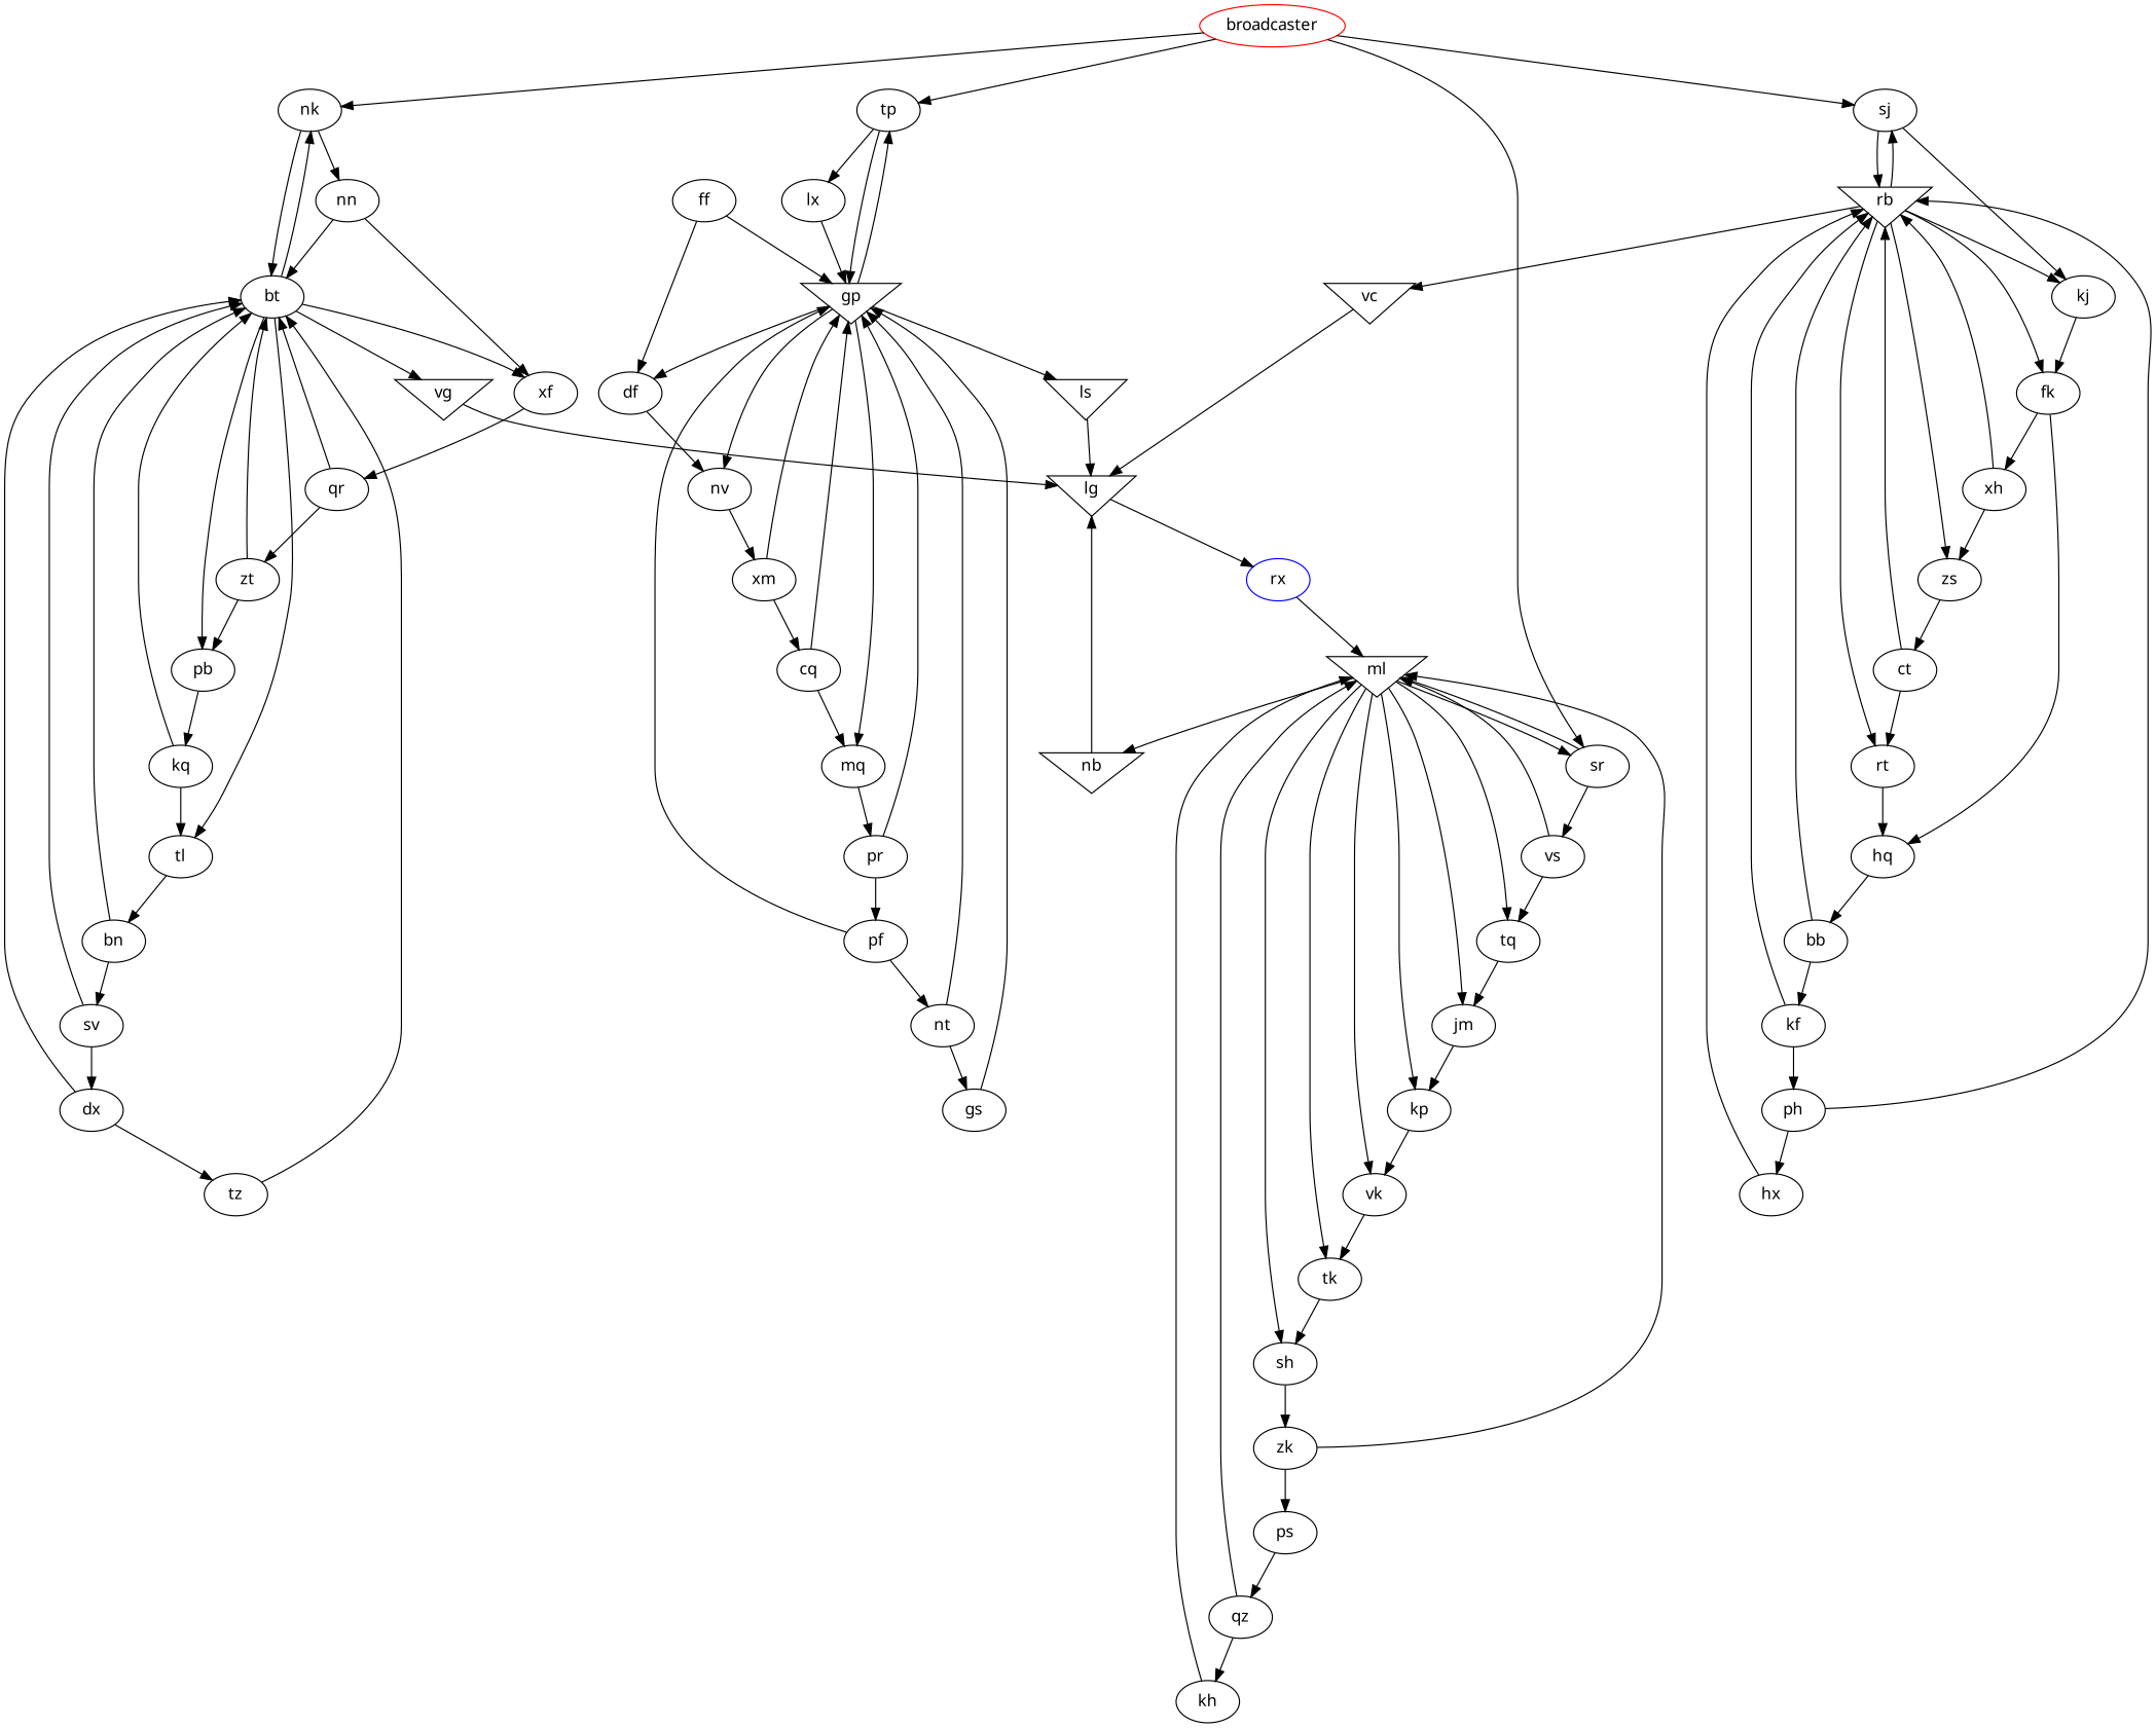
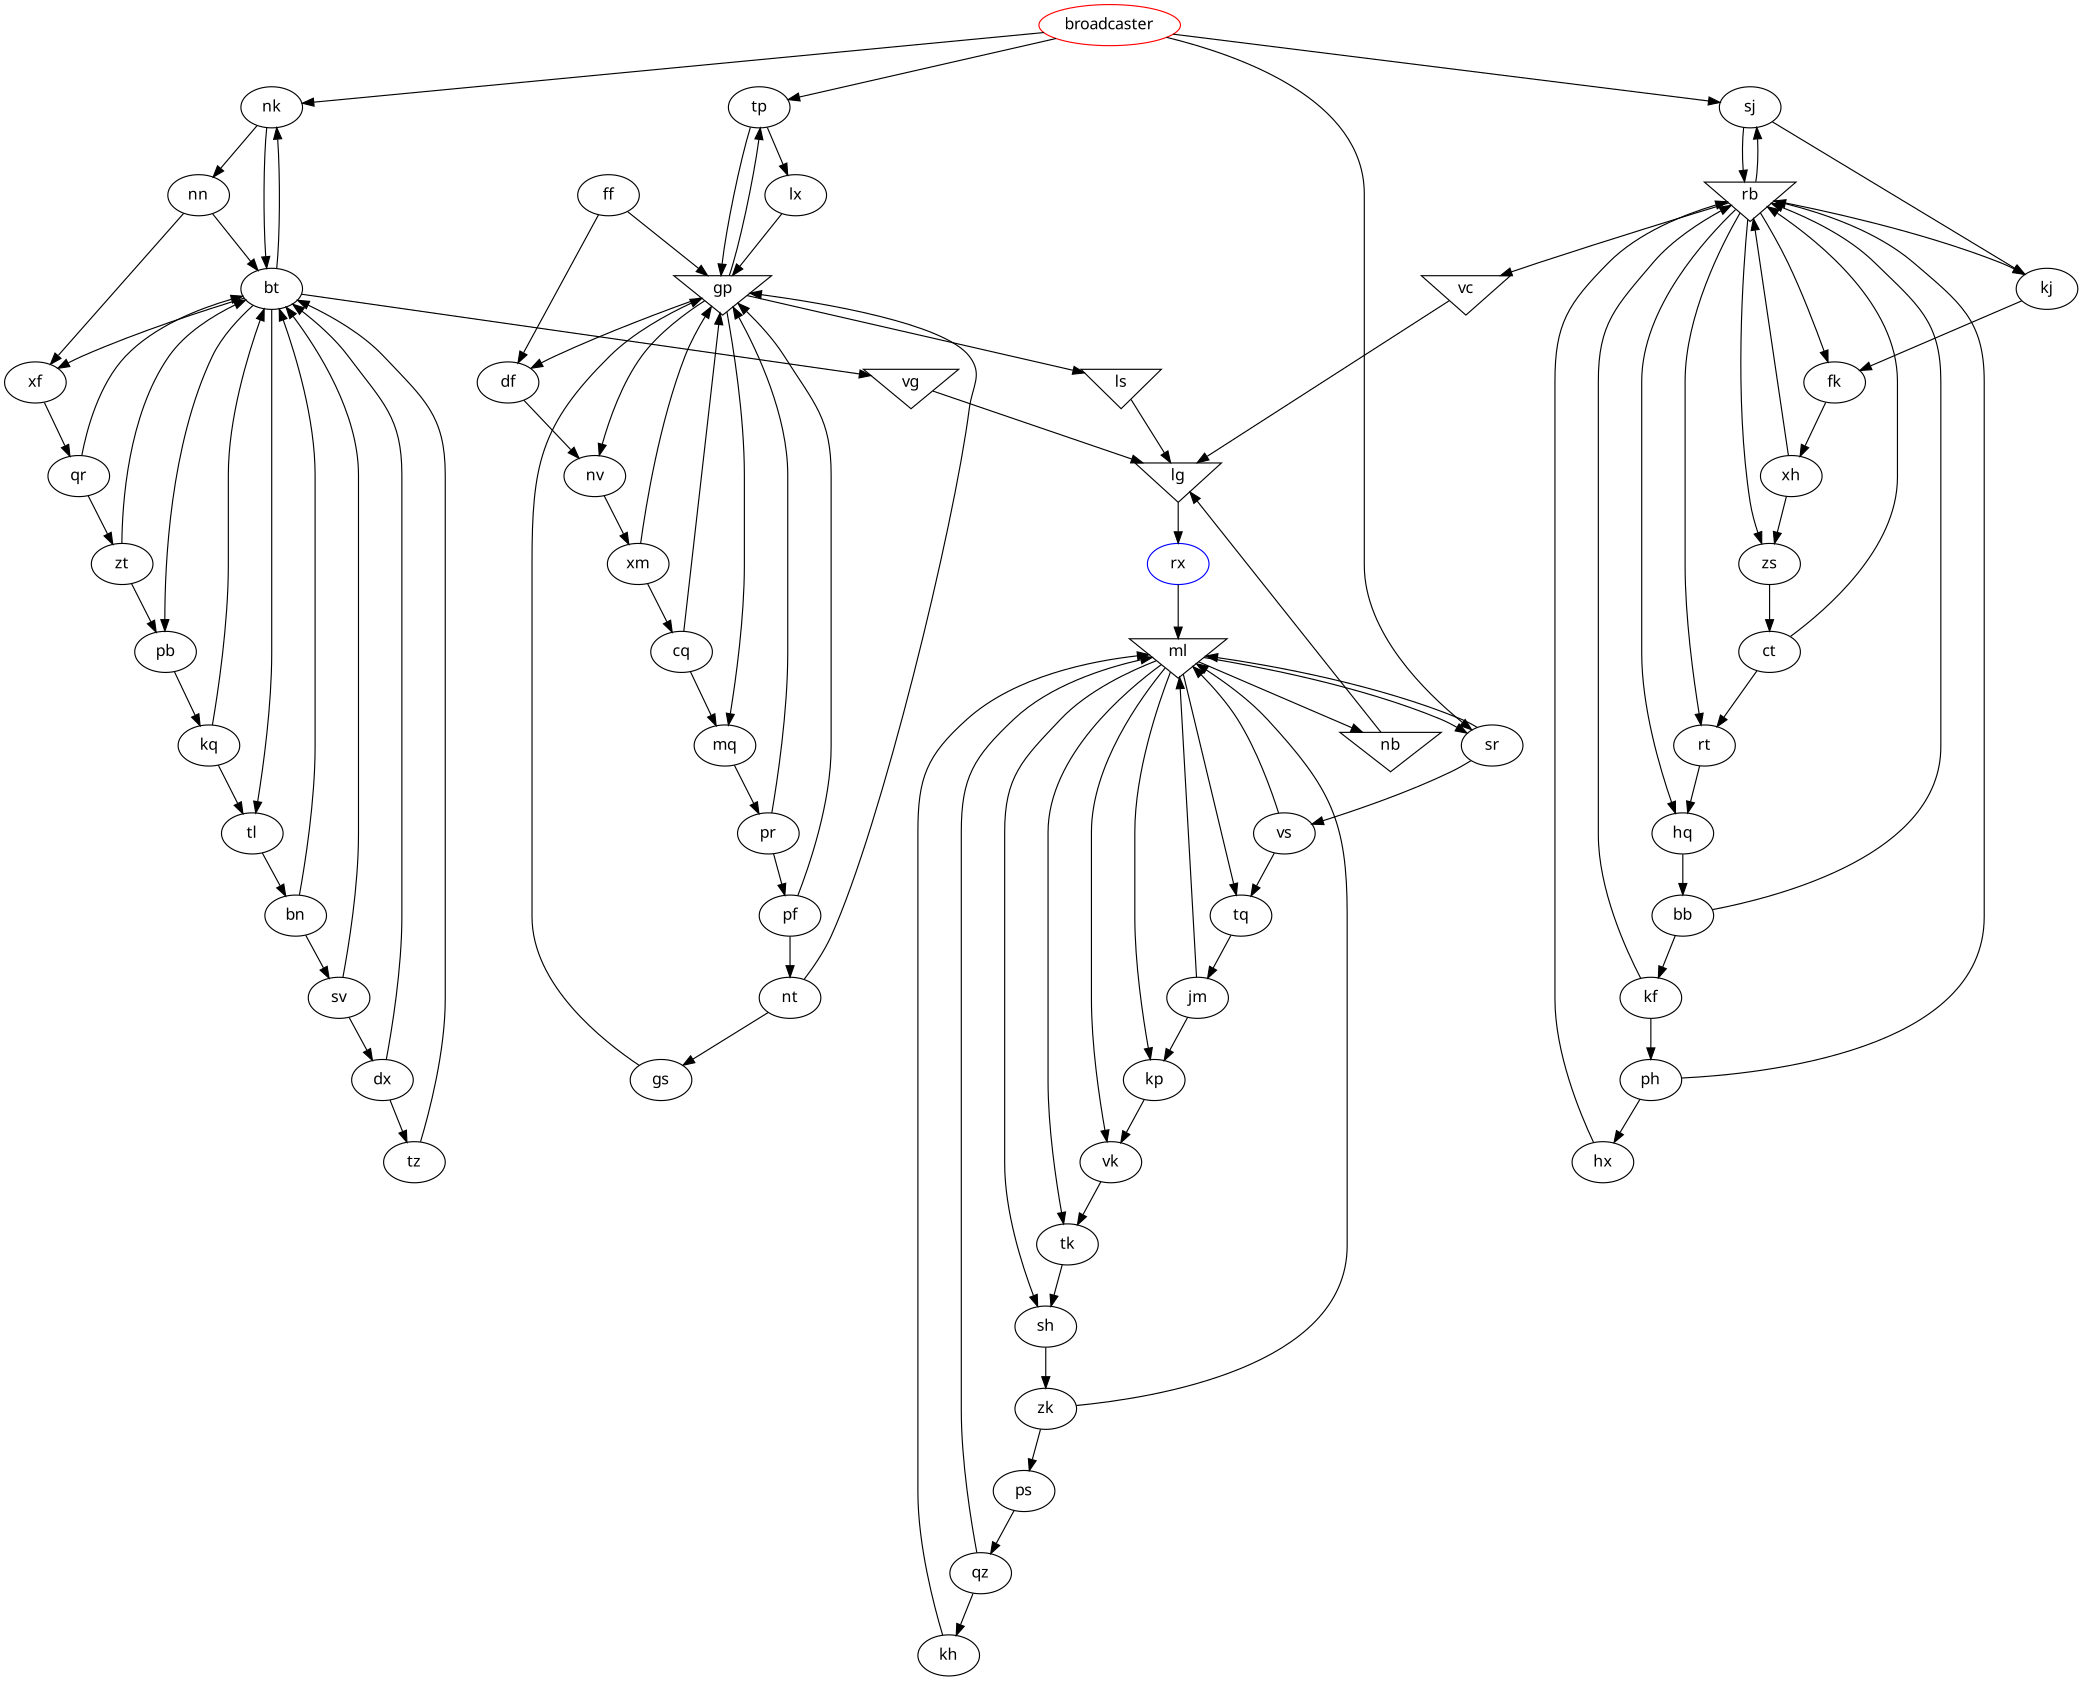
  digraph {
    fontname="Noto Sans"
    node [fontname="Noto Sans"]
    edge [fontname="Noto Sans"]
    broadcaster [color=red]
    nk
    sr
    sj
    tp
    bt [shape=ellipse]
    nn
    ml [shape=invtriangle]
    vs
    rb [shape=invtriangle]
    kj
    gp [shape=invtriangle]
    lx
    rx [color=blue]
    xf
    qr
    zt
    vg [shape=invtriangle]
    tl
    pb
    lg [shape=invtriangle]
    bn
    kq
    ls [shape=invtriangle]
    nv
    df
    mq
    xm
    cq
    pr
    zs
    ct
    rt
    fk
    vc [shape=invtriangle]
    hq
    dx
    tz
    tq
    jm
    kp
    vk
    nb [shape=invtriangle]
    tk
    sh
    pf
    nt
    gs
    xh
    hx
    bb
    sv
    kf
    ph
    zk
    ps
    qz
    kh
    ff
    broadcaster -> nk
    broadcaster -> sr
    broadcaster -> sj
    broadcaster -> tp
    nk -> bt
    nk -> nn
    sr -> ml
    sr -> vs
    sj -> rb
    sj -> kj
    tp -> gp
    tp -> lx
    bt -> nk
    bt -> xf
    bt -> vg
    bt -> tl
    bt -> pb
    nn -> bt
    nn -> xf
    ml -> sr
    ml -> tq
    ml -> kp
    ml -> vk
    ml -> nb
    ml -> tk
    ml -> sh
    vs -> ml
    vs -> tq
    rb -> sj
    rb -> kj
    rb -> zs
    rb -> rt
    rb -> fk
    rb -> vc
-   fk -> hq
+   rb -> hq
    kj -> fk
    gp -> tp
    gp -> ls
    gp -> nv
    gp -> df
    gp -> mq
    lx -> gp
    rx -> ml
    xf -> qr
    qr -> bt
    qr -> zt
    zt -> bt
    zt -> pb
    vg -> lg
    tl -> bn
    pb -> kq
    lg -> rx
    bn -> bt
    bn -> sv
    kq -> bt
    kq -> tl
    ls -> lg
    nv -> xm
    df -> nv
    mq -> pr
    xm -> gp
    xm -> cq
    cq -> gp
    cq -> mq
    pr -> gp
    pr -> pf
    zs -> ct
    ct -> rb
    ct -> rt
    rt -> hq
    fk -> xh
    vc -> lg
    hq -> bb
    dx -> bt
    dx -> tz
    tz -> bt
    tq -> jm
-   ml -> jm
+   jm -> ml
    jm -> kp
    kp -> vk
    vk -> tk
    nb -> lg
    tk -> sh
    sh -> zk
    pf -> gp
    pf -> nt
    nt -> gp
    nt -> gs
    gs -> gp
    xh -> rb
    xh -> zs
    hx -> rb
    bb -> rb
    bb -> kf
    sv -> bt
    sv -> dx
    kf -> rb
    kf -> ph
    ph -> rb
    ph -> hx
    zk -> ml
    zk -> ps
    ps -> qz
    qz -> ml
    qz -> kh
    kh -> ml
    ff -> gp
    ff -> df
  }
